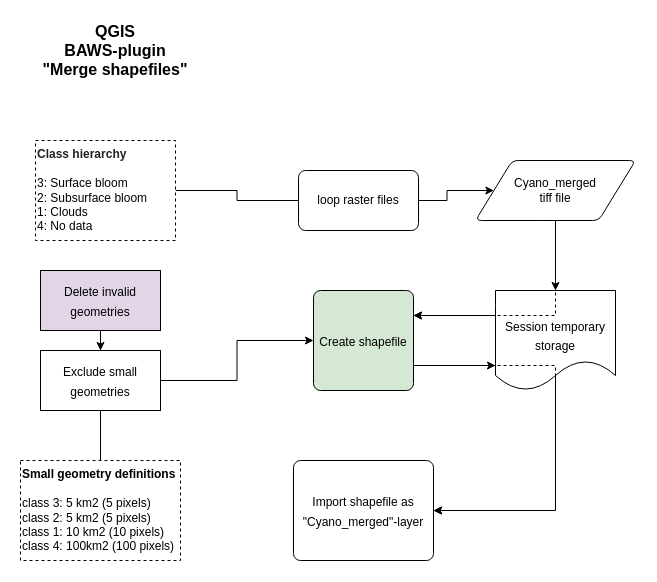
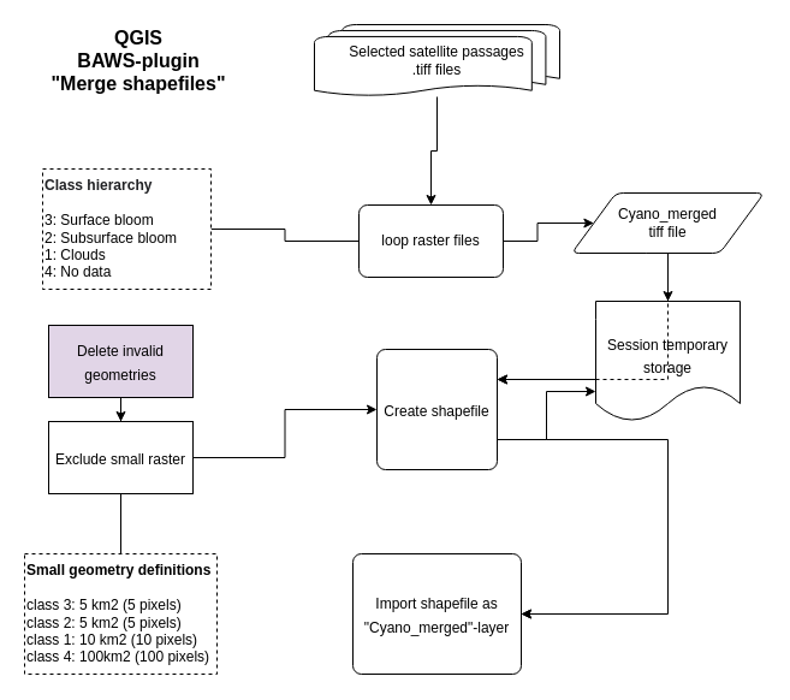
  <mxCell id="0" />
  <mxCell id="1" parent="0" />
  <mxCell id="2" value="" style="edgeStyle=orthogonalEdgeStyle;rounded=0;orthogonalLoop=1;jettySize=auto;html=1;endArrow=classic;endFill=1;entryX=1;entryY=0.25;entryDx=0;entryDy=0;exitX=0.5;exitY=1;exitDx=0;exitDy=0;" edge="1" parent="1" source="22" target="13"><mxGeometry relative="1" as="geometry"><mxPoint x="733.4" y="190" as="targetPoint" /></mxGeometry></mxCell>
  <mxCell id="3" value="" style="edgeStyle=orthogonalEdgeStyle;rounded=0;orthogonalLoop=1;jettySize=auto;html=1;fontSize=12;entryX=0.5;entryY=0;entryDx=0;entryDy=0;exitX=0.5;exitY=1;exitDx=0;exitDy=0;dashed=1;" parent="1" source="22" target="21" edge="1"><mxGeometry relative="1" as="geometry"><mxPoint x="565.059" y="230" as="sourcePoint" /><mxPoint x="423" y="325" as="targetPoint" /><Array as="points" /></mxGeometry></mxCell>
+ <mxCell id="4" value="" style="edgeStyle=orthogonalEdgeStyle;rounded=0;orthogonalLoop=1;jettySize=auto;html=1;fontSize=16;entryX=0.5;entryY=0;entryDx=0;entryDy=0;" parent="1" source="5" target="8" edge="1"><mxGeometry relative="1" as="geometry"><mxPoint x="363" y="160" as="targetPoint" /></mxGeometry></mxCell>
+ <mxCell id="5" value="Selected satellite passages&lt;br&gt;.tiff files" style="strokeWidth=1;html=1;shape=mxgraph.flowchart.multi-document;whiteSpace=wrap;" parent="1" vertex="1"><mxGeometry x="261" y="20" width="204" height="60" as="geometry" /></mxCell>
  <mxCell id="6" value="QGIS&lt;br style=&quot;font-size: 16px&quot;&gt;BAWS-plugin&lt;br&gt;&quot;Merge shapefiles&quot;" style="text;html=1;strokeColor=none;fillColor=none;align=center;verticalAlign=middle;whiteSpace=wrap;rounded=0;fontStyle=1;fontSize=16;" parent="1" vertex="1"><mxGeometry x="40" y="20" width="150" height="60" as="geometry" /></mxCell>
  <mxCell id="7" value="" style="edgeStyle=orthogonalEdgeStyle;rounded=0;orthogonalLoop=1;jettySize=auto;html=1;fontSize=16;entryX=0;entryY=0.5;entryDx=0;entryDy=0;" parent="1" source="8" target="22" edge="1"><mxGeometry relative="1" as="geometry"><mxPoint x="503" y="190" as="targetPoint" /></mxGeometry></mxCell>
  <mxCell id="8" value="loop raster files" style="rounded=1;whiteSpace=wrap;html=1;absoluteArcSize=1;arcSize=14;strokeWidth=1;" parent="1" vertex="1"><mxGeometry x="298" y="170" width="120" height="60" as="geometry" /></mxCell>
  <mxCell id="9" value="" style="edgeStyle=orthogonalEdgeStyle;rounded=0;orthogonalLoop=1;jettySize=auto;html=1;fontSize=16;entryX=0;entryY=0.5;entryDx=0;entryDy=0;endArrow=none;endFill=0;" parent="1" source="10" target="8" edge="1"><mxGeometry relative="1" as="geometry"><mxPoint x="195" y="190" as="targetPoint" /></mxGeometry></mxCell>
  <mxCell id="10" value="&lt;span style=&quot;font-family: inherit&quot;&gt;&lt;b&gt;&lt;font color=&quot;#202124&quot; style=&quot;font-size: 12px&quot;&gt;&lt;span&gt;Class hierarchy&lt;/span&gt;&lt;/font&gt;&lt;br&gt;&lt;/b&gt;&lt;div&gt;&lt;br&gt;&lt;/div&gt;&lt;/span&gt;&lt;span&gt;3: Surface bloom&lt;/span&gt;&lt;br&gt;&lt;span&gt;2: Subsurface bloom&lt;/span&gt;&lt;br&gt;&lt;span&gt;1: Clouds&lt;/span&gt;&lt;br&gt;&lt;span&gt;4: No data&lt;/span&gt;" style="rounded=0;whiteSpace=wrap;html=1;align=left;dashed=1;" parent="1" vertex="1"><mxGeometry x="35" y="140" width="140" height="100" as="geometry" /></mxCell>
  <mxCell id="11" value="" style="edgeStyle=orthogonalEdgeStyle;rounded=0;orthogonalLoop=1;jettySize=auto;html=1;fontSize=16;exitX=1;exitY=0.75;exitDx=0;exitDy=0;entryX=1;entryY=0.5;entryDx=0;entryDy=0;" parent="1" source="13" target="14" edge="1"><mxGeometry relative="1" as="geometry"><mxPoint x="595" y="365" as="targetPoint" /><Array as="points"><mxPoint x="555" y="365" /><mxPoint x="555" y="510" /></Array></mxGeometry></mxCell>
  <mxCell id="12" value="" style="edgeStyle=orthogonalEdgeStyle;rounded=0;orthogonalLoop=1;jettySize=auto;html=1;endArrow=classic;endFill=1;entryX=0;entryY=0.75;entryDx=0;entryDy=0;exitX=1;exitY=0.75;exitDx=0;exitDy=0;" edge="1" parent="1" source="13" target="21"><mxGeometry relative="1" as="geometry" /></mxCell>
- <mxCell id="13" value="&lt;font style=&quot;font-size: 12px&quot;&gt;Create shapefile&lt;/font&gt;" style="rounded=1;whiteSpace=wrap;html=1;absoluteArcSize=1;arcSize=14;strokeWidth=1;fontSize=16;align=center;fillColor=#d5e8d4;" parent="1" vertex="1"><mxGeometry x="313" y="290" width="100" height="100" as="geometry" /></mxCell>
+ <mxCell id="13" value="&lt;font style=&quot;font-size: 12px&quot;&gt;Create shapefile&lt;/font&gt;" style="rounded=1;whiteSpace=wrap;html=1;absoluteArcSize=1;arcSize=14;strokeWidth=1;fontSize=16;align=center;" parent="1" vertex="1"><mxGeometry x="313" y="290" width="100" height="100" as="geometry" /></mxCell>
  <mxCell id="14" value="&lt;font style=&quot;font-size: 12px&quot;&gt;Import shapefile&amp;nbsp;as &quot;Cyano_merged&quot;-layer&lt;/font&gt;" style="rounded=1;whiteSpace=wrap;html=1;absoluteArcSize=1;arcSize=14;strokeWidth=1;fontSize=16;align=center;" parent="1" vertex="1"><mxGeometry x="293" y="460" width="140" height="100" as="geometry" /></mxCell>
  <mxCell id="15" value="" style="edgeStyle=orthogonalEdgeStyle;rounded=0;orthogonalLoop=1;jettySize=auto;html=1;fontSize=16;" parent="1" source="16" target="18" edge="1"><mxGeometry relative="1" as="geometry"><mxPoint x="240" y="300" as="targetPoint" /></mxGeometry></mxCell>
  <mxCell id="16" value="&lt;font style=&quot;font-size: 12px&quot;&gt;Delete invalid geometries&lt;/font&gt;" style="rounded=0;whiteSpace=wrap;html=1;strokeWidth=1;fontSize=16;align=center;fillColor=#e1d5e7;" parent="1" vertex="1"><mxGeometry x="40" y="270" width="120" height="60" as="geometry" /></mxCell>
  <mxCell id="17" value="" style="edgeStyle=orthogonalEdgeStyle;rounded=0;orthogonalLoop=1;jettySize=auto;html=1;fontSize=16;entryX=0;entryY=0.5;entryDx=0;entryDy=0;" parent="1" source="18" target="13" edge="1"><mxGeometry relative="1" as="geometry"><mxPoint x="240" y="380" as="targetPoint" /></mxGeometry></mxCell>
- <mxCell id="18" value="&lt;font style=&quot;font-size: 12px&quot;&gt;Exclude small geometries&lt;br&gt;&lt;/font&gt;" style="rounded=0;whiteSpace=wrap;html=1;strokeWidth=1;fontSize=16;align=center;" parent="1" vertex="1"><mxGeometry x="40" y="350" width="120" height="60" as="geometry" /></mxCell>
+ <mxCell id="18" value="&lt;font style=&quot;font-size: 12px&quot;&gt;Exclude small raster&lt;br&gt;&lt;/font&gt;" style="rounded=0;whiteSpace=wrap;html=1;strokeWidth=1;fontSize=16;align=center;" parent="1" vertex="1"><mxGeometry x="40" y="350" width="120" height="60" as="geometry" /></mxCell>
  <mxCell id="19" value="" style="edgeStyle=orthogonalEdgeStyle;rounded=0;orthogonalLoop=1;jettySize=auto;html=1;fontSize=16;endArrow=none;endFill=0;" parent="1" source="20" target="18" edge="1"><mxGeometry relative="1" as="geometry" /></mxCell>
  <mxCell id="20" value="&lt;span style=&quot;text-align: center&quot;&gt;&lt;b&gt;Small geometry definitions&lt;br&gt;&lt;/b&gt;&lt;/span&gt;&lt;br&gt;&lt;span&gt;class 3: 5 km2 (5 pixels)&lt;/span&gt;&lt;br&gt;class&amp;nbsp;&lt;span&gt;2:&amp;nbsp;&lt;/span&gt;5 km2 (5 pixels)&lt;span&gt;&lt;br&gt;&lt;/span&gt;class&amp;nbsp;&lt;span&gt;1: 10&lt;/span&gt;&amp;nbsp;km2 (10 pixels)&lt;br&gt;class&amp;nbsp;&lt;span&gt;4: 100km2 (100 pixels)&lt;br&gt;&lt;/span&gt;" style="rounded=0;whiteSpace=wrap;html=1;align=left;dashed=1;" parent="1" vertex="1"><mxGeometry x="20" y="460" width="160" height="100" as="geometry" /></mxCell>
- <mxCell id="21" value="&lt;font style=&quot;font-size: 12px&quot;&gt;&lt;br&gt;Session temporary storage&lt;/font&gt;" style="shape=document;whiteSpace=wrap;html=1;boundedLbl=1;strokeWidth=1;fontSize=16;align=center;" parent="1" vertex="1"><mxGeometry x="495" y="290" width="120" height="100" as="geometry" /></mxCell>
- <mxCell id="22" value="Cyano_merged&lt;br&gt;tiff file" style="shape=parallelogram;html=1;strokeWidth=1;perimeter=parallelogramPerimeter;whiteSpace=wrap;rounded=1;arcSize=12;size=0.23;fontSize=12;align=center;" parent="1" vertex="1"><mxGeometry x="475" y="160" width="160" height="60" as="geometry" /></mxCell>
+ <mxCell id="21" value="&lt;font style=&quot;font-size: 12px&quot;&gt;&lt;br&gt;Session temporary storage&lt;/font&gt;" style="shape=document;whiteSpace=wrap;html=1;boundedLbl=1;strokeWidth=1;fontSize=16;align=center;" parent="1" vertex="1"><mxGeometry x="495" y="250" width="120" height="100" as="geometry" /></mxCell>
+ <mxCell id="22" value="Cyano_merged&lt;br&gt;tiff file" style="shape=parallelogram;html=1;strokeWidth=1;perimeter=parallelogramPerimeter;whiteSpace=wrap;rounded=1;arcSize=12;size=0.23;fontSize=12;align=center;" parent="1" vertex="1"><mxGeometry x="475" y="160" width="160" height="50" as="geometry" /></mxCell>
  <mxCell id="23" value="" style="edgeStyle=orthogonalEdgeStyle;rounded=0;orthogonalLoop=1;jettySize=auto;html=1;fontSize=16;exitX=1;exitY=0.75;exitDx=0;exitDy=0;entryX=1;entryY=0.5;entryDx=0;entryDy=0;dashed=1;" parent="1" source="13" target="14" edge="1"><mxGeometry relative="1" as="geometry"><mxPoint x="423" y="375" as="sourcePoint" /><mxPoint x="443" y="520" as="targetPoint" /><Array as="points"><mxPoint x="555" y="365" /><mxPoint x="555" y="510" /></Array></mxGeometry></mxCell>
  <mxCell id="24" value="" style="edgeStyle=orthogonalEdgeStyle;rounded=0;orthogonalLoop=1;jettySize=auto;html=1;fontSize=12;dashed=1;entryX=1;entryY=0.25;entryDx=0;entryDy=0;exitX=0.5;exitY=1;exitDx=0;exitDy=0;" parent="1" source="22" target="13" edge="1"><mxGeometry relative="1" as="geometry"><mxPoint x="435" y="340" as="targetPoint" /><Array as="points"><mxPoint x="555" y="315" /></Array><mxPoint x="615" y="250" as="sourcePoint" /></mxGeometry></mxCell>
